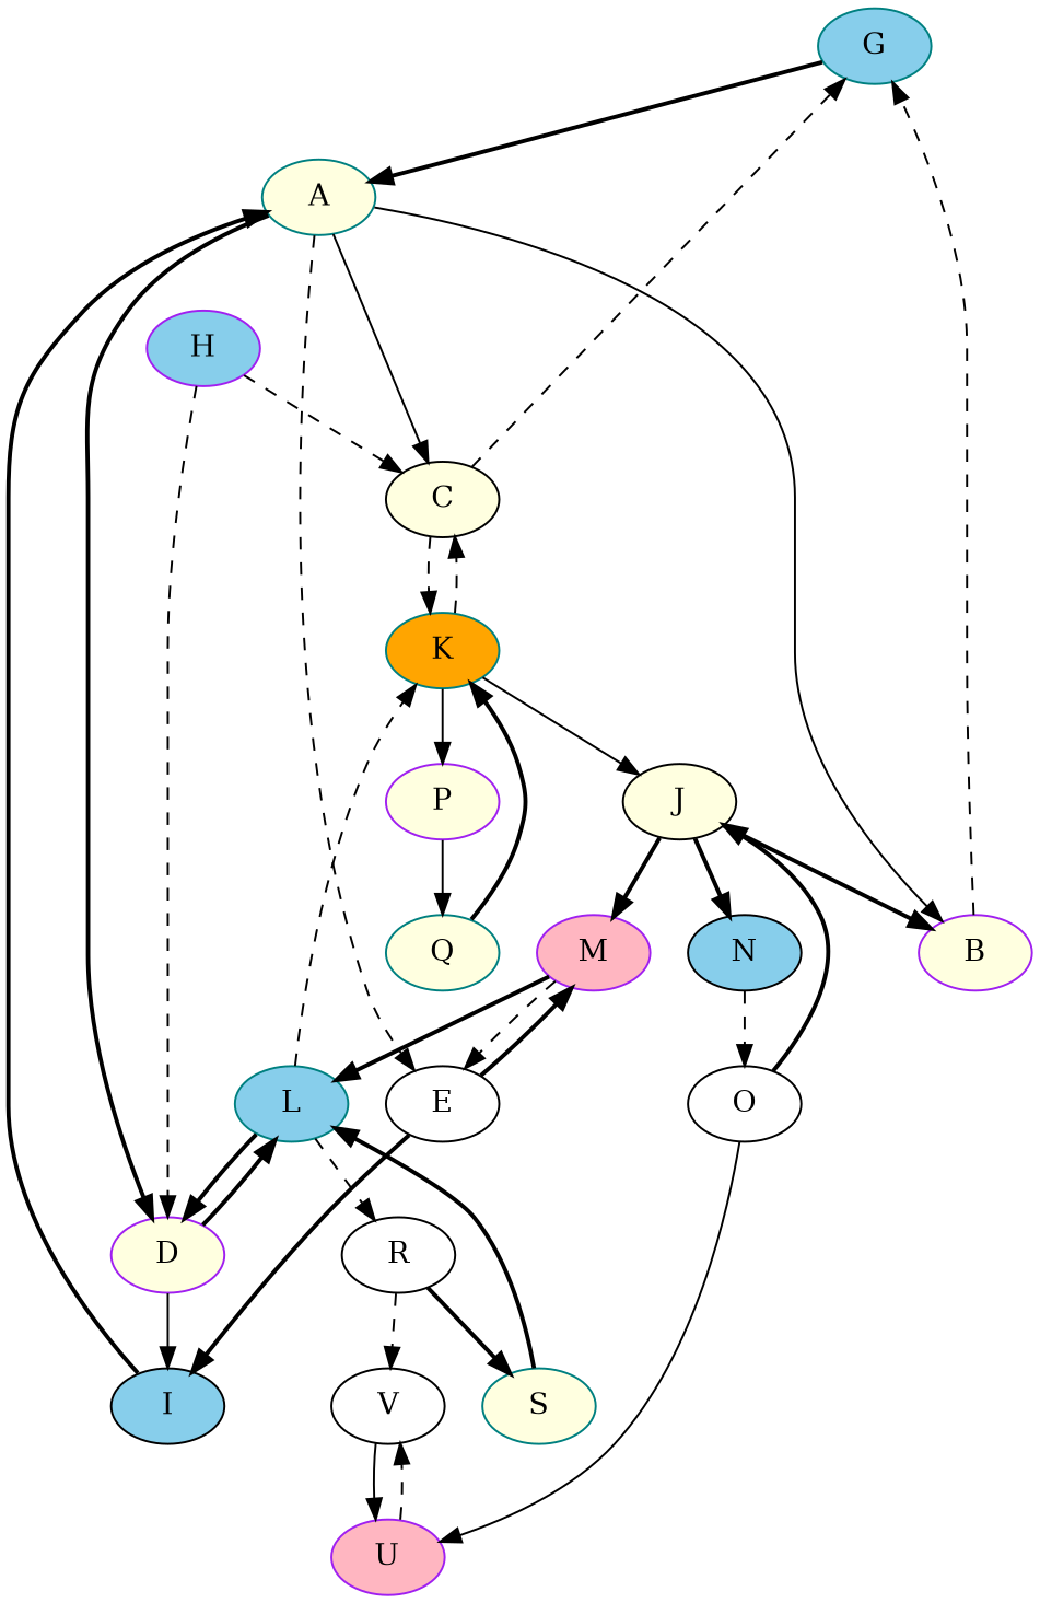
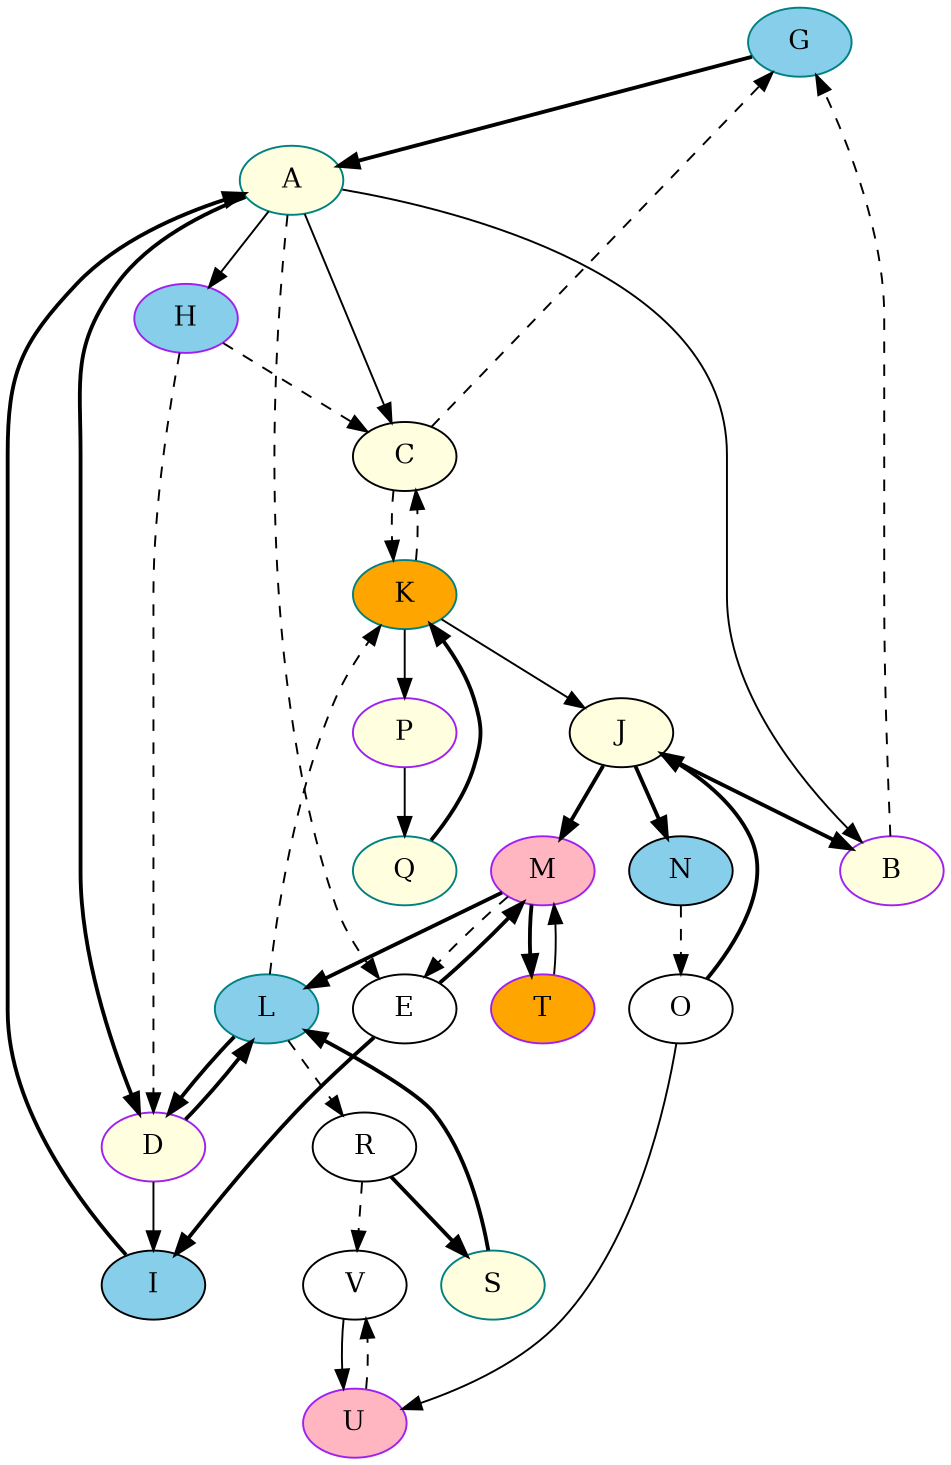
  digraph {
    node [color=black fillcolor=lightyellow style=filled]
    edge [style=bold]
    G [color=teal fillcolor=skyblue]
    B [color=purple]
    A [color=teal]
    C
    K [color=teal fillcolor=orange]
    J
    P [color=purple]
    E [fillcolor=white]
    D [color=purple]
    H [color=purple fillcolor=skyblue]
    I [fillcolor=skyblue]
    M [color=purple fillcolor=lightpink]
    L [color=teal fillcolor=skyblue]
+   T [color=purple fillcolor=orange]
    R [fillcolor=white]
    N [fillcolor=skyblue]
    O [fillcolor=white]
    V [fillcolor=white]
    S [color=teal]
    Q [color=teal]
    U [color=purple fillcolor=lightpink]
    G -> A
    B -> G [style=dashed]
    A -> B [style=solid]
    A -> C [style=solid]
    A -> E [style=dashed]
    A -> D
+   A -> H [style=solid]
    C -> G [style=dashed]
    C -> K [style=dashed]
    K -> C [style=dashed]
    K -> J [style=solid]
    K -> P [style=solid]
    J -> B
    J -> M
    J -> N
    P -> Q [style=solid]
    E -> I
    E -> M
    D -> I [style=solid]
    D -> L
    H -> C [style=dashed]
    H -> D [style=dashed]
    I -> A
    M -> E [style=dashed]
    M -> L
+   M -> T
    L -> K [style=dashed]
    L -> D
    L -> R [style=dashed]
+   T -> M [style=solid]
    R -> V [style=dashed]
    R -> S
    N -> O [style=dashed]
    O -> J
    O -> U [style=solid]
    V -> U [style=solid]
    S -> L
    Q -> K
    U -> V [style=dashed]
  }
